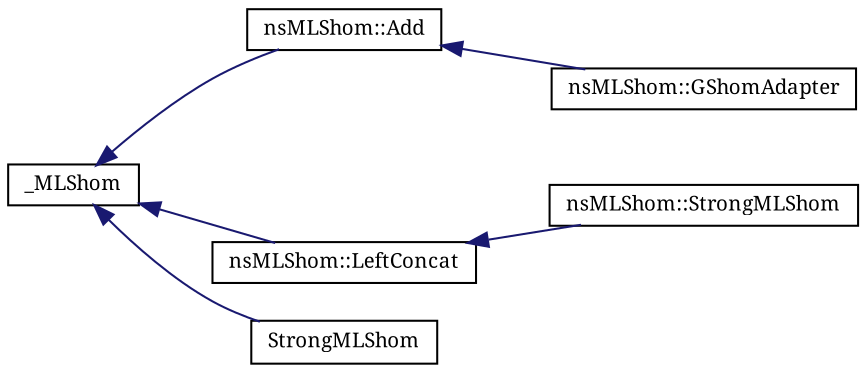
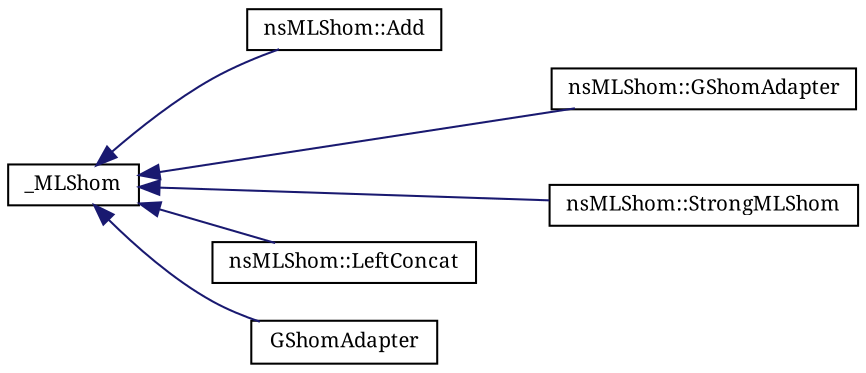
  digraph {
    fontname="Noto Serif"
    rankdir=LR
    node [color=black fillcolor=white fontname="Noto Serif" fontsize=10 shape=record style=filled]
    edge [color=midnightblue dir=back fontname="Noto Serif" fontsize=10 labelfontname=FreeSans labelfontsize=10 style=solid]
    n1 [height=0.2 label=_MLShom width=0.4]
    n2 [height=0.2 label="nsMLShom::Add" width=0.4]
    n3 [height=0.2 label="nsMLShom::StrongMLShom" width=0.4]
    n4 [height=0.2 label="nsMLShom::GShomAdapter" width=0.4]
    n5 [height=0.2 label="nsMLShom::LeftConcat" width=0.4]
-   n6 [height=0.2 label=StrongMLShom width=0.4]
+   n6 [height=0.2 label=GShomAdapter width=0.4]
    n1 -> n2
-   n5 -> n3
-   n2 -> n4
+   n1 -> n3
+   n1 -> n4
    n1 -> n5
    n1 -> n6
  }
